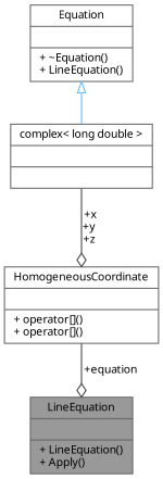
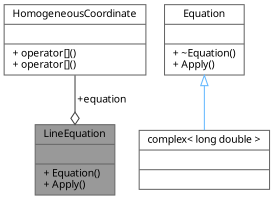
  digraph {
    fontname="Noto Sans"
    node [color=gray40 fillcolor=white fontname="Noto Sans" fontsize=10 shape=record style=filled]
    edge [color=grey25 fontname="Noto Sans" fontsize=10 labelfontname=Helvetica labelfontsize=10 style=solid arrowhead=odiamond]
-   n1 [fillcolor=grey60 fontcolor=black height=0.2 label="{LineEquation\n||+ LineEquation()\l+ Apply()\l}" width=0.4]
-   n2 [height=0.2 label="{Equation\n||+ ~Equation()\l+ LineEquation()\l}" width=0.4]
+   n1 [fillcolor=grey60 fontcolor=black height=0.2 label="{LineEquation\n||+ Equation()\l+ Apply()\l}" width=0.4]
+   n2 [height=0.2 label="{Equation\n||+ ~Equation()\l+ Apply()\l}" width=0.4]
    n3 [height=0.2 label="{complex\< long double \>\n||}" width=0.4]
    n4 [height=0.2 label="{HomogeneousCoordinate\n||+ operator[]()\l+ operator[]()\l}" width=0.4]
    n2 -> n3 [arrowtail=onormal color=steelblue1 dir=back arrowhead=""]
-   n3 -> n4 [label=" +x\n+y\n+z"]
    n4 -> n1 [label=" +equation"]
  }
